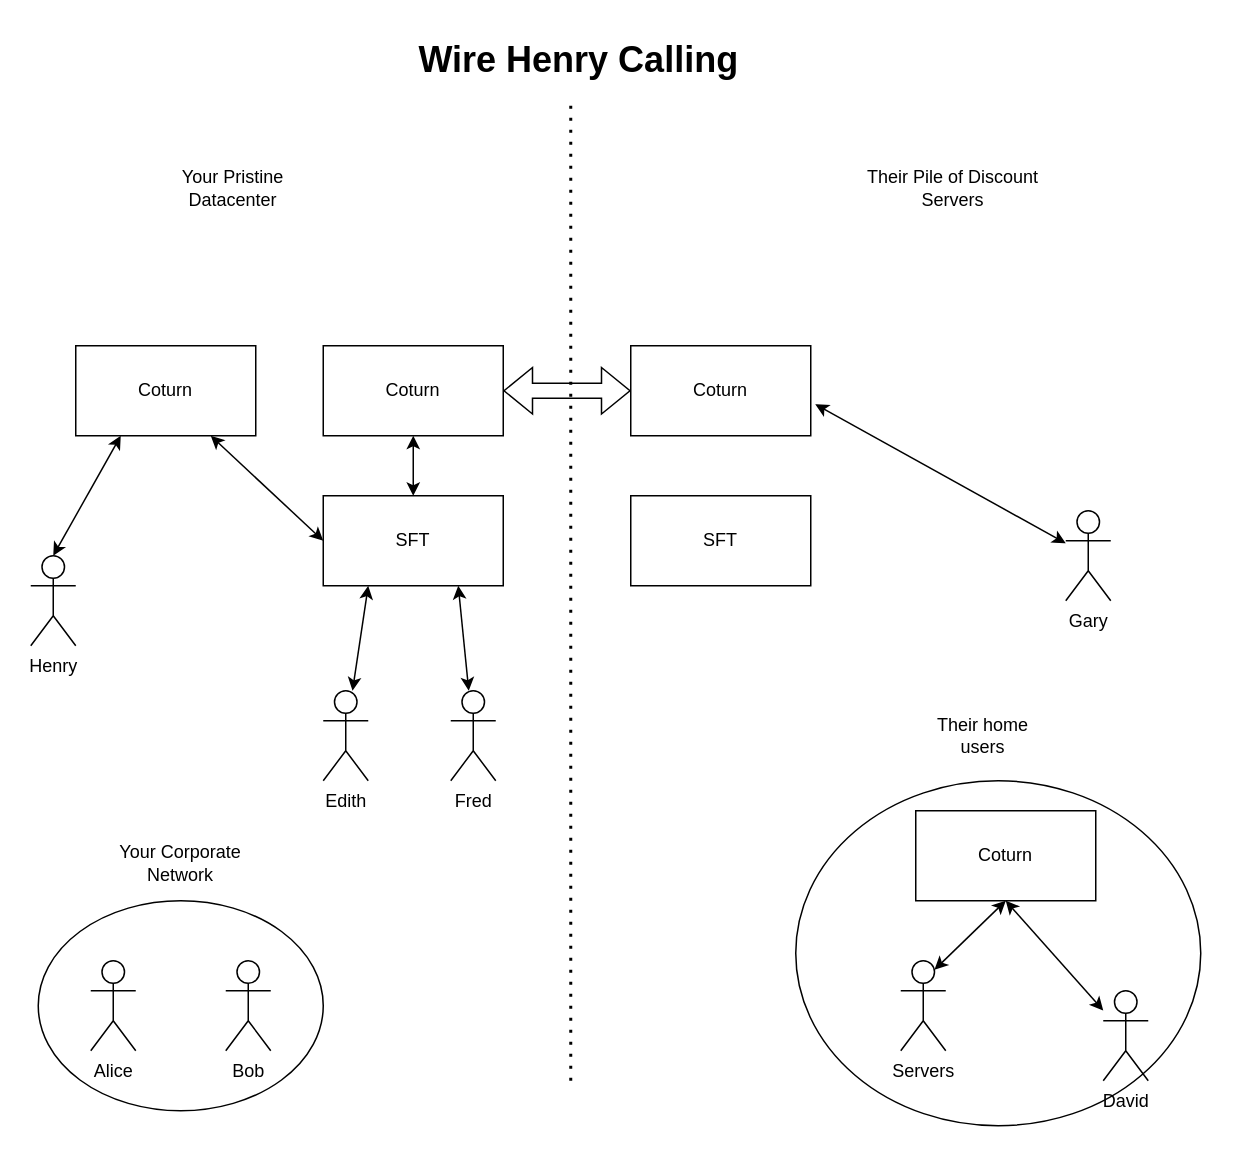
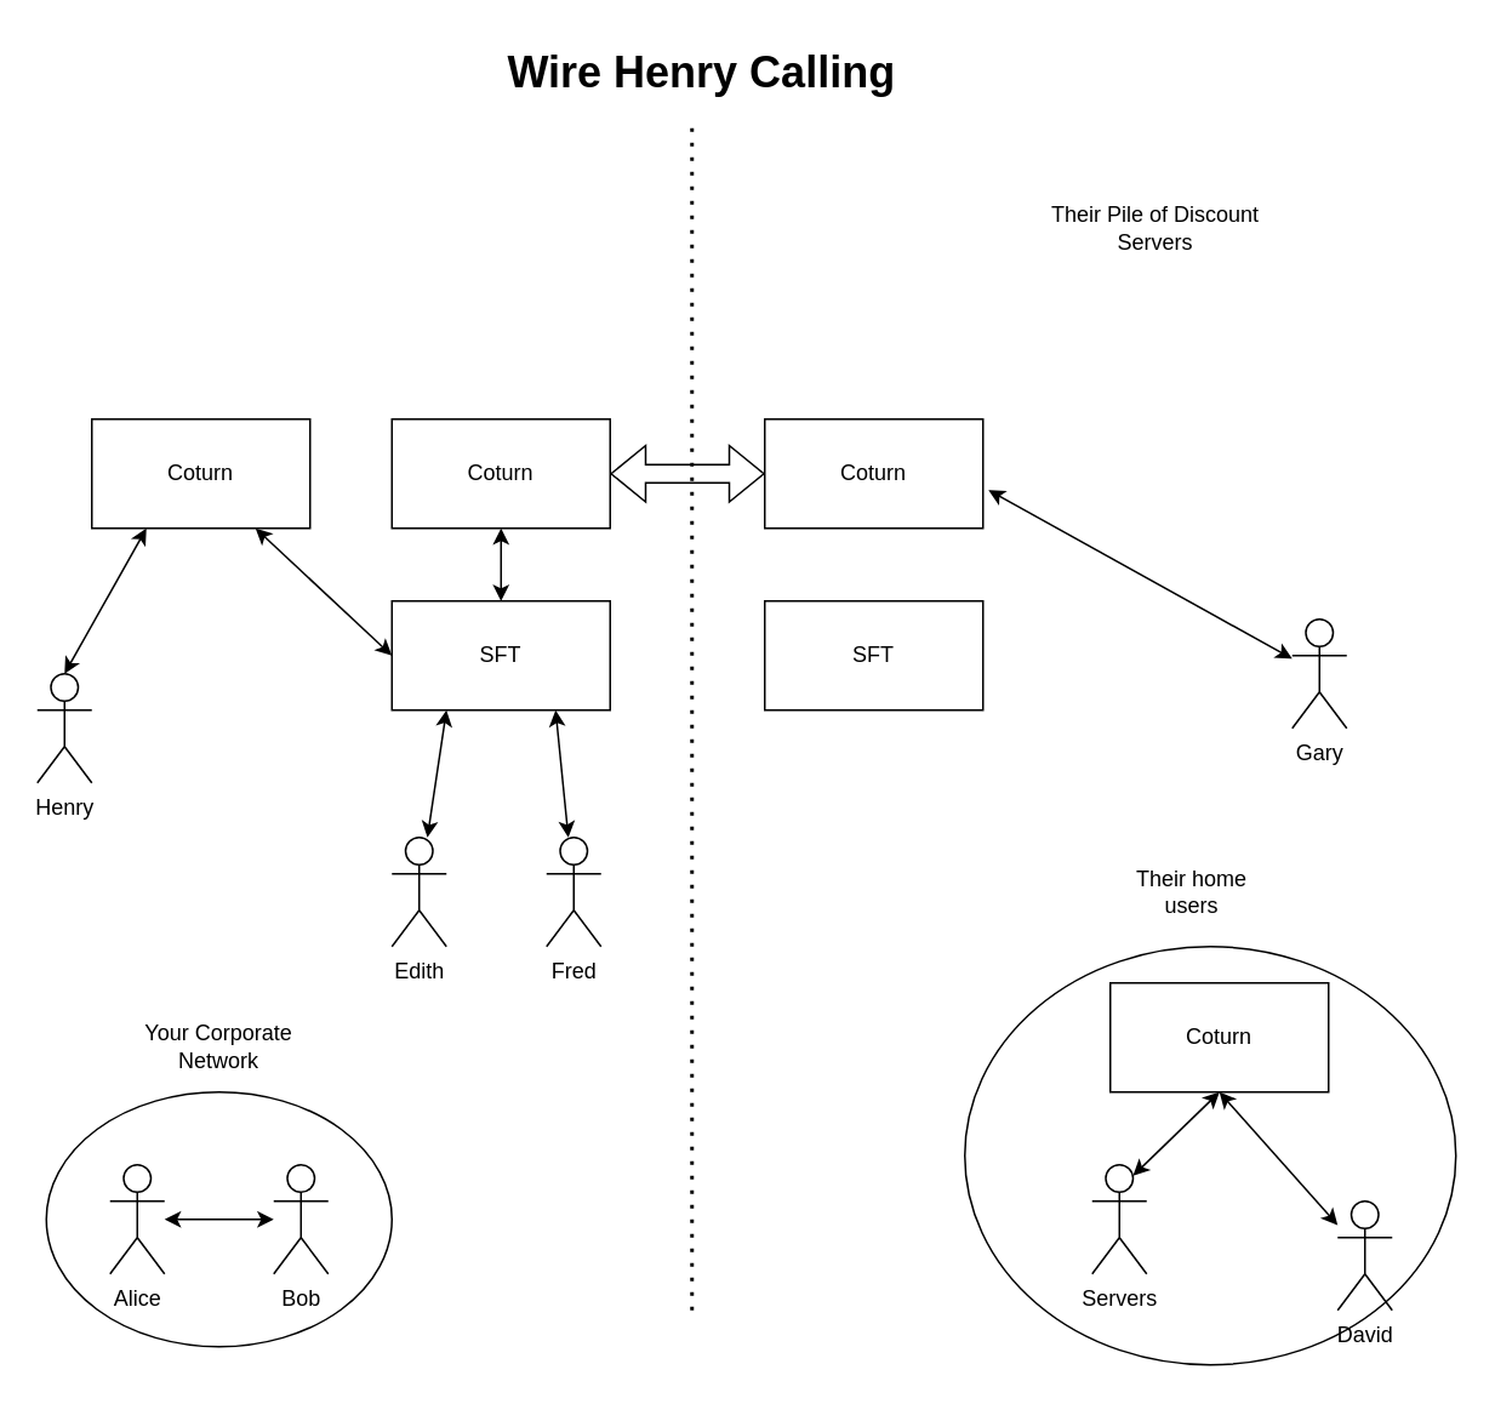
  <mxCell id="0" />
  <mxCell id="1" parent="0" />
  <mxCell id="2" value="" style="ellipse;whiteSpace=wrap;html=1;" vertex="1" parent="1"><mxGeometry x="530" y="520" width="270" height="230" as="geometry" /></mxCell>
  <mxCell id="3" value="" style="ellipse;whiteSpace=wrap;html=1;" vertex="1" parent="1"><mxGeometry x="25" y="600" width="190" height="140" as="geometry" /></mxCell>
  <mxCell id="4" value="Wire Henry Calling" style="text;strokeColor=none;fillColor=none;html=1;fontSize=24;fontStyle=1;verticalAlign=middle;align=center;fontColor=#000000;opacity=30;" vertex="1" parent="1"><mxGeometry x="335" y="20" width="100" height="40" as="geometry" /></mxCell>
  <mxCell id="5" value="Bob" style="shape=umlActor;verticalLabelPosition=bottom;verticalAlign=top;html=1;outlineConnect=0;" vertex="1" parent="1"><mxGeometry x="150" y="640" width="30" height="60" as="geometry" /></mxCell>
  <mxCell id="6" value="Alice" style="shape=umlActor;verticalLabelPosition=bottom;verticalAlign=top;html=1;outlineConnect=0;" vertex="1" parent="1"><mxGeometry x="60" y="640" width="30" height="60" as="geometry" /></mxCell>
  <mxCell id="7" value="David" style="shape=umlActor;verticalLabelPosition=bottom;verticalAlign=top;html=1;outlineConnect=0;" vertex="1" parent="1"><mxGeometry x="735" y="660" width="30" height="60" as="geometry" /></mxCell>
  <mxCell id="8" value="Servers" style="shape=umlActor;verticalLabelPosition=bottom;verticalAlign=top;html=1;outlineConnect=0;" vertex="1" parent="1"><mxGeometry x="600" y="640" width="30" height="60" as="geometry" /></mxCell>
  <mxCell id="9" value="Coturn" style="rounded=0;whiteSpace=wrap;html=1;" vertex="1" parent="1"><mxGeometry x="420" y="230" width="120" height="60" as="geometry" /></mxCell>
  <mxCell id="10" value="Coturn" style="rounded=0;whiteSpace=wrap;html=1;" vertex="1" parent="1"><mxGeometry x="50" y="230" width="120" height="60" as="geometry" /></mxCell>
  <mxCell id="11" value="SFT" style="rounded=0;whiteSpace=wrap;html=1;" vertex="1" parent="1"><mxGeometry x="215" y="330" width="120" height="60" as="geometry" /></mxCell>
  <mxCell id="12" value="SFT" style="rounded=0;whiteSpace=wrap;html=1;" vertex="1" parent="1"><mxGeometry x="420" y="330" width="120" height="60" as="geometry" /></mxCell>
  <mxCell id="13" value="Coturn" style="rounded=0;whiteSpace=wrap;html=1;" vertex="1" parent="1"><mxGeometry x="215" y="230" width="120" height="60" as="geometry" /></mxCell>
  <mxCell id="14" value="Coturn" style="rounded=0;whiteSpace=wrap;html=1;" vertex="1" parent="1"><mxGeometry x="610" y="540" width="120" height="60" as="geometry" /></mxCell>
  <mxCell id="15" value="" style="endArrow=none;dashed=1;html=1;dashPattern=1 3;strokeWidth=2;rounded=0;" edge="1" parent="1"><mxGeometry width="50" height="50" relative="1" as="geometry"><mxPoint x="380" y="720" as="sourcePoint" /><mxPoint x="380" y="70" as="targetPoint" /></mxGeometry></mxCell>
  <mxCell id="16" value="Their Pile of Discount Servers" style="text;html=1;align=center;verticalAlign=middle;whiteSpace=wrap;rounded=0;" vertex="1" parent="1"><mxGeometry x="570" y="110" width="130" height="30" as="geometry" /></mxCell>
- <mxCell id="17" value="Your Pristine Datacenter" style="text;html=1;align=center;verticalAlign=middle;whiteSpace=wrap;rounded=0;" vertex="1" parent="1"><mxGeometry x="110" y="110" width="90" height="30" as="geometry" /></mxCell>
+ <mxCell id="18" value="" style="endArrow=classic;startArrow=classic;html=1;rounded=0;" edge="1" parent="1" source="6" target="5"><mxGeometry width="50" height="50" relative="1" as="geometry"><mxPoint x="100" y="680" as="sourcePoint" /><mxPoint x="140" y="680" as="targetPoint" /></mxGeometry></mxCell>
  <mxCell id="19" value="Fred" style="shape=umlActor;verticalLabelPosition=bottom;verticalAlign=top;html=1;outlineConnect=0;" vertex="1" parent="1"><mxGeometry x="300" y="460" width="30" height="60" as="geometry" /></mxCell>
  <mxCell id="20" value="" style="endArrow=classic;startArrow=classic;html=1;rounded=0;entryX=0.5;entryY=1;entryDx=0;entryDy=0;" edge="1" parent="1" source="7" target="14"><mxGeometry width="50" height="50" relative="1" as="geometry"><mxPoint x="720" y="620" as="sourcePoint" /><mxPoint x="410" y="570" as="targetPoint" /></mxGeometry></mxCell>
  <mxCell id="21" value="Edith" style="shape=umlActor;verticalLabelPosition=bottom;verticalAlign=top;html=1;outlineConnect=0;" vertex="1" parent="1"><mxGeometry x="215" y="460" width="30" height="60" as="geometry" /></mxCell>
  <mxCell id="22" value="" style="endArrow=classic;startArrow=classic;html=1;rounded=0;entryX=0.75;entryY=1;entryDx=0;entryDy=0;" edge="1" parent="1" source="19" target="11"><mxGeometry width="50" height="50" relative="1" as="geometry"><mxPoint x="250" y="630" as="sourcePoint" /><mxPoint x="410" y="570" as="targetPoint" /></mxGeometry></mxCell>
  <mxCell id="23" value="" style="endArrow=classic;startArrow=classic;html=1;rounded=0;entryX=0.25;entryY=1;entryDx=0;entryDy=0;" edge="1" parent="1" source="21" target="11"><mxGeometry width="50" height="50" relative="1" as="geometry"><mxPoint x="100" y="560" as="sourcePoint" /><mxPoint x="410" y="570" as="targetPoint" /></mxGeometry></mxCell>
  <mxCell id="24" value="Gary" style="shape=umlActor;verticalLabelPosition=bottom;verticalAlign=top;html=1;outlineConnect=0;" vertex="1" parent="1"><mxGeometry x="710" y="340" width="30" height="60" as="geometry" /></mxCell>
  <mxCell id="25" value="" style="endArrow=classic;startArrow=classic;html=1;rounded=0;exitX=1.025;exitY=0.65;exitDx=0;exitDy=0;exitPerimeter=0;" edge="1" parent="1" source="9" target="24"><mxGeometry width="50" height="50" relative="1" as="geometry"><mxPoint x="360" y="620" as="sourcePoint" /><mxPoint x="410" y="570" as="targetPoint" /></mxGeometry></mxCell>
  <mxCell id="26" value="" style="shape=flexArrow;endArrow=classic;startArrow=classic;html=1;rounded=0;exitX=1;exitY=0.5;exitDx=0;exitDy=0;entryX=0;entryY=0.5;entryDx=0;entryDy=0;" edge="1" parent="1" source="13" target="9"><mxGeometry width="100" height="100" relative="1" as="geometry"><mxPoint x="340" y="640" as="sourcePoint" /><mxPoint x="440" y="540" as="targetPoint" /></mxGeometry></mxCell>
  <mxCell id="27" value="" style="endArrow=classic;startArrow=classic;html=1;rounded=0;entryX=0.5;entryY=1;entryDx=0;entryDy=0;exitX=0.5;exitY=0;exitDx=0;exitDy=0;" edge="1" parent="1" source="11" target="13"><mxGeometry width="50" height="50" relative="1" as="geometry"><mxPoint x="360" y="620" as="sourcePoint" /><mxPoint x="410" y="570" as="targetPoint" /></mxGeometry></mxCell>
  <mxCell id="28" value="Henry" style="shape=umlActor;verticalLabelPosition=bottom;verticalAlign=top;html=1;outlineConnect=0;" vertex="1" parent="1"><mxGeometry x="20" y="370" width="30" height="60" as="geometry" /></mxCell>
  <mxCell id="29" value="" style="endArrow=classic;startArrow=classic;html=1;rounded=0;exitX=0.5;exitY=0;exitDx=0;exitDy=0;exitPerimeter=0;entryX=0.25;entryY=1;entryDx=0;entryDy=0;" edge="1" parent="1" source="28" target="10"><mxGeometry width="50" height="50" relative="1" as="geometry"><mxPoint x="360" y="620" as="sourcePoint" /><mxPoint x="410" y="570" as="targetPoint" /></mxGeometry></mxCell>
  <mxCell id="30" value="" style="endArrow=classic;startArrow=classic;html=1;rounded=0;exitX=0.75;exitY=1;exitDx=0;exitDy=0;entryX=0;entryY=0.5;entryDx=0;entryDy=0;" edge="1" parent="1" source="10" target="11"><mxGeometry width="50" height="50" relative="1" as="geometry"><mxPoint x="360" y="620" as="sourcePoint" /><mxPoint x="410" y="570" as="targetPoint" /></mxGeometry></mxCell>
  <mxCell id="31" value="Your Corporate Network" style="text;html=1;align=center;verticalAlign=middle;whiteSpace=wrap;rounded=0;" vertex="1" parent="1"><mxGeometry x="55" y="560" width="130" height="30" as="geometry" /></mxCell>
  <mxCell id="32" value="" style="endArrow=classic;startArrow=classic;html=1;rounded=0;entryX=0.5;entryY=1;entryDx=0;entryDy=0;exitX=0.75;exitY=0.1;exitDx=0;exitDy=0;exitPerimeter=0;" edge="1" parent="1" source="8" target="14"><mxGeometry width="50" height="50" relative="1" as="geometry"><mxPoint x="360" y="620" as="sourcePoint" /><mxPoint x="410" y="570" as="targetPoint" /></mxGeometry></mxCell>
  <mxCell id="33" value="Their home users" style="text;html=1;align=center;verticalAlign=middle;whiteSpace=wrap;rounded=0;" vertex="1" parent="1"><mxGeometry x="610" y="475" width="90" height="30" as="geometry" /></mxCell>
